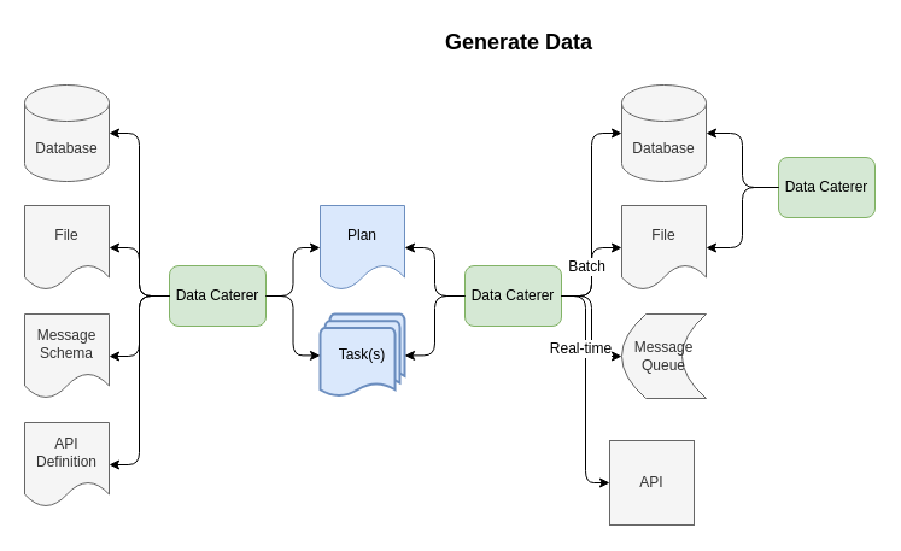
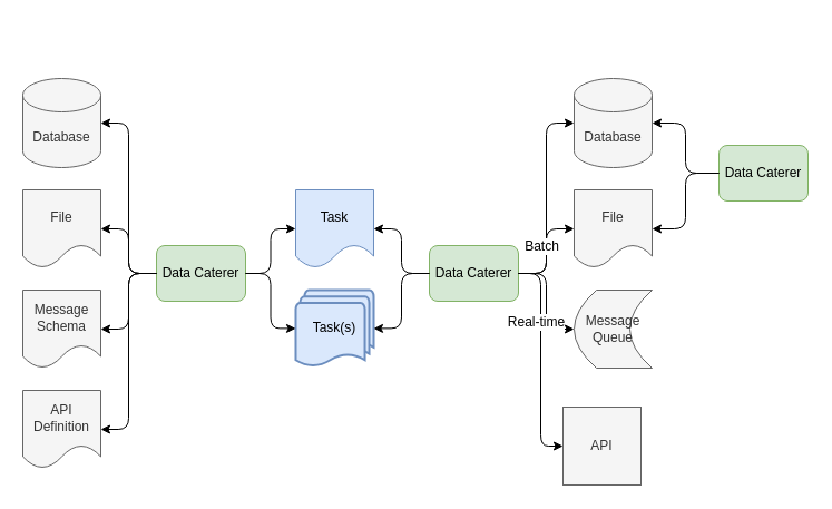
  <mxCell id="0" />
  <mxCell id="1" parent="0" />
  <mxCell id="2" value="Database" style="shape=cylinder3;whiteSpace=wrap;html=1;boundedLbl=1;backgroundOutline=1;size=15;fillColor=#f5f5f5;fontColor=#333333;strokeColor=#666666;" vertex="1" parent="1"><mxGeometry x="20" y="70" width="70" height="80" as="geometry" /></mxCell>
  <mxCell id="3" value="File" style="shape=document;whiteSpace=wrap;html=1;boundedLbl=1;fillColor=#f5f5f5;fontColor=#333333;strokeColor=#666666;" vertex="1" parent="1"><mxGeometry x="20" y="170" width="70" height="70" as="geometry" /></mxCell>
  <mxCell id="4" value="Message Schema" style="shape=document;whiteSpace=wrap;html=1;boundedLbl=1;fillColor=#f5f5f5;fontColor=#333333;strokeColor=#666666;" vertex="1" parent="1"><mxGeometry x="20" y="260" width="70" height="70" as="geometry" /></mxCell>
  <mxCell id="5" value="API Definition" style="shape=document;whiteSpace=wrap;html=1;boundedLbl=1;fillColor=#f5f5f5;fontColor=#333333;strokeColor=#666666;" vertex="1" parent="1"><mxGeometry x="20" y="350" width="70" height="70" as="geometry" /></mxCell>
  <mxCell id="6" value="" style="group;" vertex="1" connectable="0" parent="1"><mxGeometry x="265" y="170" width="70" height="168.75" as="geometry" /></mxCell>
- <mxCell id="7" value="Plan" style="shape=document;whiteSpace=wrap;html=1;boundedLbl=1;fillColor=#dae8fc;strokeColor=#6c8ebf;" vertex="1" parent="6"><mxGeometry width="70" height="70" as="geometry" /></mxCell>
+ <mxCell id="7" value="Task" style="shape=document;whiteSpace=wrap;html=1;boundedLbl=1;fillColor=#dae8fc;strokeColor=#6c8ebf;" vertex="1" parent="6"><mxGeometry width="70" height="70" as="geometry" /></mxCell>
  <mxCell id="8" value="Task(s)" style="strokeWidth=2;html=1;shape=mxgraph.flowchart.multi-document;whiteSpace=wrap;fillColor=#dae8fc;strokeColor=#6c8ebf;" vertex="1" parent="6"><mxGeometry y="90" width="70" height="68.75" as="geometry" /></mxCell>
  <mxCell id="9" value="Data Caterer" style="rounded=1;whiteSpace=wrap;html=1;fontSize=12;fillColor=#d5e8d4;strokeColor=#82b366;" vertex="1" parent="1"><mxGeometry x="140" y="220" width="80" height="50" as="geometry" /></mxCell>
  <mxCell id="10" value="" style="endArrow=classic;html=1;fontSize=12;exitX=0;exitY=0.5;exitDx=0;exitDy=0;entryX=1;entryY=0.5;entryDx=0;entryDy=0;entryPerimeter=0;edgeStyle=orthogonalEdgeStyle;" edge="1" parent="1" source="9" target="2"><mxGeometry width="50" height="50" relative="1" as="geometry"><mxPoint x="135" y="260" as="sourcePoint" /><mxPoint x="95" y="120" as="targetPoint" /></mxGeometry></mxCell>
  <mxCell id="11" value="" style="endArrow=classic;html=1;fontSize=12;exitX=0;exitY=0.5;exitDx=0;exitDy=0;entryX=1;entryY=0.5;entryDx=0;entryDy=0;edgeStyle=orthogonalEdgeStyle;" edge="1" parent="1" source="9" target="3"><mxGeometry width="50" height="50" relative="1" as="geometry"><mxPoint x="375" y="380" as="sourcePoint" /><mxPoint x="425" y="330" as="targetPoint" /></mxGeometry></mxCell>
  <mxCell id="12" value="" style="endArrow=classic;html=1;fontSize=12;exitX=0;exitY=0.5;exitDx=0;exitDy=0;entryX=1;entryY=0.5;entryDx=0;entryDy=0;edgeStyle=orthogonalEdgeStyle;rounded=1;" edge="1" parent="1" source="9" target="4"><mxGeometry width="50" height="50" relative="1" as="geometry"><mxPoint x="375" y="380" as="sourcePoint" /><mxPoint x="425" y="330" as="targetPoint" /></mxGeometry></mxCell>
  <mxCell id="13" value="" style="endArrow=classic;html=1;fontSize=12;exitX=0;exitY=0.5;exitDx=0;exitDy=0;entryX=1;entryY=0.5;entryDx=0;entryDy=0;edgeStyle=orthogonalEdgeStyle;" edge="1" parent="1" source="9" target="5"><mxGeometry width="50" height="50" relative="1" as="geometry"><mxPoint x="375" y="380" as="sourcePoint" /><mxPoint x="425" y="330" as="targetPoint" /></mxGeometry></mxCell>
  <mxCell id="14" value="" style="endArrow=classic;html=1;rounded=1;fontSize=12;exitX=1;exitY=0.5;exitDx=0;exitDy=0;entryX=0;entryY=0.5;entryDx=0;entryDy=0;edgeStyle=orthogonalEdgeStyle;" edge="1" parent="1" source="9" target="7"><mxGeometry width="50" height="50" relative="1" as="geometry"><mxPoint x="375" y="380" as="sourcePoint" /><mxPoint x="425" y="330" as="targetPoint" /></mxGeometry></mxCell>
  <mxCell id="15" value="" style="endArrow=classic;html=1;rounded=1;fontSize=12;exitX=1;exitY=0.5;exitDx=0;exitDy=0;entryX=0;entryY=0.5;entryDx=0;entryDy=0;edgeStyle=orthogonalEdgeStyle;entryPerimeter=0;" edge="1" parent="1" source="9" target="8"><mxGeometry width="50" height="50" relative="1" as="geometry"><mxPoint x="230" y="264.38" as="sourcePoint" /><mxPoint x="275" y="215" as="targetPoint" /></mxGeometry></mxCell>
- <mxCell id="16" value="Generate Data" style="text;html=1;strokeColor=none;fillColor=none;align=center;verticalAlign=middle;whiteSpace=wrap;rounded=0;fontSize=18;fontStyle=1" vertex="1" parent="1"><mxGeometry x="340" y="20" width="180" height="30" as="geometry" /></mxCell>
  <mxCell id="17" value="Data Caterer" style="rounded=1;whiteSpace=wrap;html=1;fontSize=12;fillColor=#d5e8d4;strokeColor=#82b366;" vertex="1" parent="1"><mxGeometry x="385" y="220" width="80" height="50" as="geometry" /></mxCell>
  <mxCell id="18" value="" style="endArrow=classic;html=1;rounded=1;fontSize=12;exitX=0;exitY=0.5;exitDx=0;exitDy=0;entryX=1;entryY=0.5;entryDx=0;entryDy=0;edgeStyle=orthogonalEdgeStyle;" edge="1" parent="1" source="17" target="7"><mxGeometry width="50" height="50" relative="1" as="geometry"><mxPoint x="230" y="255" as="sourcePoint" /><mxPoint x="275" y="215" as="targetPoint" /></mxGeometry></mxCell>
  <mxCell id="19" value="" style="endArrow=classic;html=1;rounded=1;fontSize=12;exitX=0;exitY=0.5;exitDx=0;exitDy=0;entryX=1;entryY=0.5;entryDx=0;entryDy=0;edgeStyle=orthogonalEdgeStyle;entryPerimeter=0;" edge="1" parent="1" source="17" target="8"><mxGeometry width="50" height="50" relative="1" as="geometry"><mxPoint x="415" y="255" as="sourcePoint" /><mxPoint x="345" y="215" as="targetPoint" /></mxGeometry></mxCell>
  <mxCell id="20" value="Database" style="shape=cylinder3;whiteSpace=wrap;html=1;boundedLbl=1;backgroundOutline=1;size=15;fillColor=#f5f5f5;fontColor=#333333;strokeColor=#666666;" vertex="1" parent="1"><mxGeometry x="515" y="70" width="70" height="80" as="geometry" /></mxCell>
  <mxCell id="21" value="File" style="shape=document;whiteSpace=wrap;html=1;boundedLbl=1;fillColor=#f5f5f5;fontColor=#333333;strokeColor=#666666;" vertex="1" parent="1"><mxGeometry x="515" y="170" width="70" height="70" as="geometry" /></mxCell>
  <mxCell id="22" value="" style="endArrow=classic;html=1;rounded=1;fontSize=12;exitX=1;exitY=0.5;exitDx=0;exitDy=0;entryX=0;entryY=0.5;entryDx=0;entryDy=0;edgeStyle=orthogonalEdgeStyle;entryPerimeter=0;" edge="1" parent="1" source="17" target="20"><mxGeometry width="50" height="50" relative="1" as="geometry"><mxPoint x="395" y="255" as="sourcePoint" /><mxPoint x="345" y="215" as="targetPoint" /></mxGeometry></mxCell>
  <mxCell id="23" value="" style="endArrow=classic;html=1;rounded=1;fontSize=12;exitX=1;exitY=0.5;exitDx=0;exitDy=0;entryX=0;entryY=0.5;entryDx=0;entryDy=0;edgeStyle=orthogonalEdgeStyle;" edge="1" parent="1" source="17" target="21"><mxGeometry width="50" height="50" relative="1" as="geometry"><mxPoint x="405" y="265" as="sourcePoint" /><mxPoint x="355" y="225" as="targetPoint" /></mxGeometry></mxCell>
  <mxCell id="24" value="Batch" style="edgeLabel;html=1;align=center;verticalAlign=middle;resizable=0;points=[];fontSize=12;" vertex="1" connectable="0" parent="23"><mxGeometry x="0.667" relative="1" as="geometry"><mxPoint x="-15" y="15" as="offset" /></mxGeometry></mxCell>
  <mxCell id="25" value="Message Queue" style="shape=dataStorage;whiteSpace=wrap;html=1;fixedSize=1;fontSize=12;fillColor=#f5f5f5;fontColor=#333333;strokeColor=#666666;" vertex="1" parent="1"><mxGeometry x="515" y="260" width="70" height="70" as="geometry" /></mxCell>
  <mxCell id="26" value="API" style="whiteSpace=wrap;html=1;aspect=fixed;fontSize=12;fillColor=#f5f5f5;fontColor=#333333;strokeColor=#666666;" vertex="1" parent="1"><mxGeometry x="505" y="365" width="70" height="70" as="geometry" /></mxCell>
  <mxCell id="27" value="" style="endArrow=classic;html=1;rounded=1;fontSize=12;exitX=1;exitY=0.5;exitDx=0;exitDy=0;entryX=0;entryY=0.5;entryDx=0;entryDy=0;edgeStyle=orthogonalEdgeStyle;" edge="1" parent="1" source="17" target="25"><mxGeometry width="50" height="50" relative="1" as="geometry"><mxPoint x="475" y="255" as="sourcePoint" /><mxPoint x="525" y="120" as="targetPoint" /></mxGeometry></mxCell>
  <mxCell id="28" value="" style="endArrow=classic;html=1;rounded=1;fontSize=12;exitX=1;exitY=0.5;exitDx=0;exitDy=0;entryX=0;entryY=0.5;entryDx=0;entryDy=0;edgeStyle=orthogonalEdgeStyle;" edge="1" parent="1" source="17" target="26"><mxGeometry width="50" height="50" relative="1" as="geometry"><mxPoint x="485" y="265" as="sourcePoint" /><mxPoint x="535" y="130" as="targetPoint" /></mxGeometry></mxCell>
  <mxCell id="29" value="Real-time" style="edgeLabel;html=1;align=center;verticalAlign=middle;resizable=0;points=[];fontSize=12;" vertex="1" connectable="0" parent="28"><mxGeometry x="0.168" y="-1" relative="1" as="geometry"><mxPoint x="-4" y="-51" as="offset" /></mxGeometry></mxCell>
  <mxCell id="30" value="Data Caterer" style="rounded=1;whiteSpace=wrap;html=1;fontSize=12;fillColor=#d5e8d4;strokeColor=#82b366;" vertex="1" parent="1"><mxGeometry x="645" y="130" width="80" height="50" as="geometry" /></mxCell>
  <mxCell id="31" value="" style="endArrow=classic;html=1;rounded=1;fontSize=12;exitX=0;exitY=0.5;exitDx=0;exitDy=0;entryX=1;entryY=0.5;entryDx=0;entryDy=0;edgeStyle=orthogonalEdgeStyle;entryPerimeter=0;" edge="1" parent="1" source="30" target="20"><mxGeometry width="50" height="50" relative="1" as="geometry"><mxPoint x="475" y="255" as="sourcePoint" /><mxPoint x="525" y="120" as="targetPoint" /></mxGeometry></mxCell>
  <mxCell id="32" value="" style="endArrow=classic;html=1;rounded=1;fontSize=12;exitX=0;exitY=0.5;exitDx=0;exitDy=0;entryX=1;entryY=0.5;entryDx=0;entryDy=0;edgeStyle=orthogonalEdgeStyle;" edge="1" parent="1" source="30" target="21"><mxGeometry width="50" height="50" relative="1" as="geometry"><mxPoint x="485" y="265" as="sourcePoint" /><mxPoint x="535" y="130" as="targetPoint" /></mxGeometry></mxCell>
